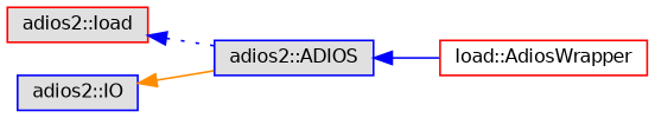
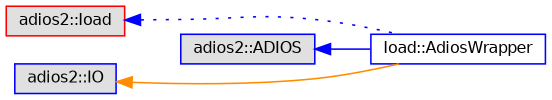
  digraph {
    rankdir=LR
    node [color=blue fillcolor="#E0E0E0" fontname=Helvetica fontsize=10 shape=box style=filled]
    edge [color=blue dir=back fontname=Helvetica fontsize=10 labelfontname=Helvetica labelfontsize=10 style=solid]
    n1 [height=0.2 label="adios2::ADIOS" width=0.4]
-   n2 [color=red fillcolor=white height=0.2 label="Ioad::AdiosWrapper" width=0.4]
+   n2 [fillcolor=white height=0.2 label="Ioad::AdiosWrapper" width=0.4]
    n3 [color=red height=0.2 label="adios2::Ioad" width=0.4]
    n4 [height=0.2 label="adios2::IO" width=0.4]
    n1 -> n2
-   n3 -> n1 [style=dotted]
-   n4 -> n1 [color=darkorange]
+   n3 -> n2 [style=dotted]
+   n4 -> n2 [color=darkorange]
  }
